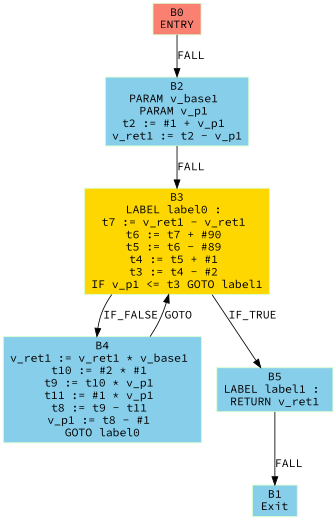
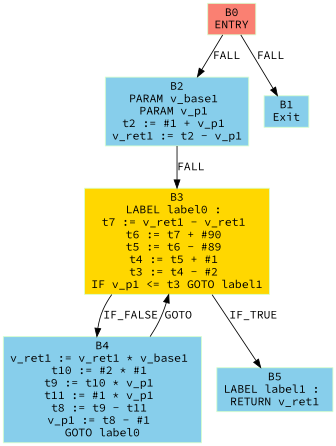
  digraph {
    fontname="Source Code Pro"
    node [color=".3 .2 1.0" fillcolor=skyblue fontname="Source Code Pro" shape=box style=filled]
    edge [fontname="Source Code Pro"]
    n1 [fillcolor=salmon label="B0\nENTRY"]
    n2 [label="B2\nPARAM v_base1 \nPARAM v_p1 \nt2 := #1 + v_p1 \nv_ret1 := t2 - v_p1"]
    n3 [fillcolor=gold label="B3\nLABEL label0 : \nt7 := v_ret1 - v_ret1 \nt6 := t7 + #90 \nt5 := t6 - #89 \nt4 := t5 + #1 \nt3 := t4 - #2 \nIF v_p1 <= t3 GOTO label1"]
    n4 [label="B4\nv_ret1 := v_ret1 * v_base1 \nt10 := #2 * #1 \nt9 := t10 * v_p1 \nt11 := #1 * v_p1 \nt8 := t9 - t11 \nv_p1 := t8 - #1 \nGOTO label0"]
    n5 [label="B5\nLABEL label1 : \nRETURN v_ret1"]
    n6 [label="B1\nExit"]
    n1 -> n2 [label=FALL]
    n2 -> n3 [label=FALL]
    n3 -> n4 [label=IF_FALSE]
    n3 -> n5 [label=IF_TRUE]
    n4 -> n3 [label=GOTO]
-   n5 -> n6 [label=FALL]
+   n1 -> n6 [label=FALL]
  }
